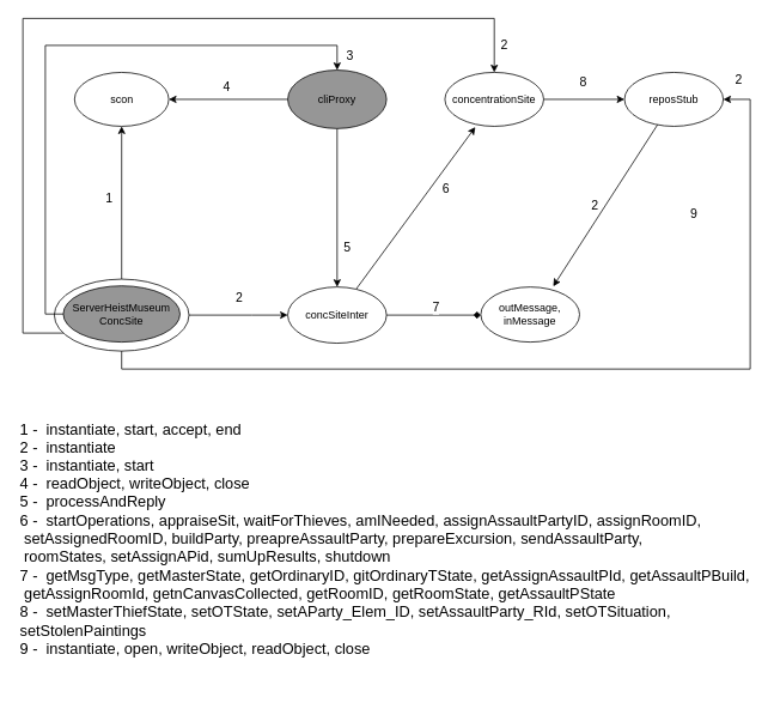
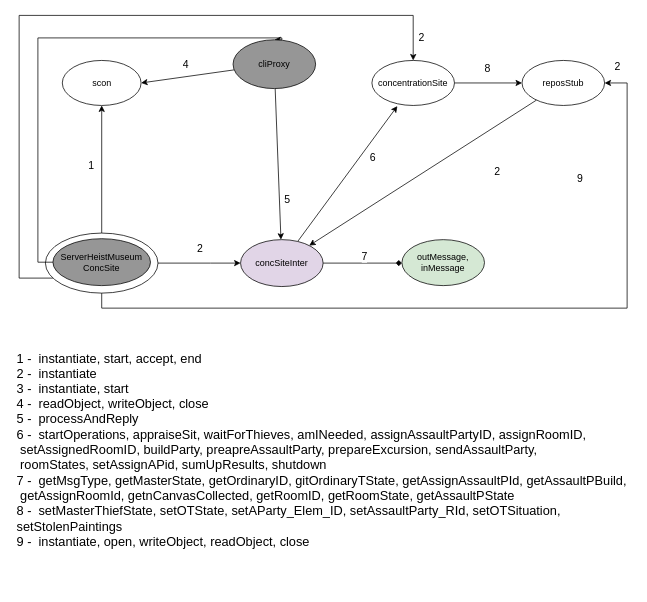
  <mxCell id="0" />
  <mxCell id="1" parent="0" />
  <mxCell id="2" style="edgeStyle=orthogonalEdgeStyle;rounded=0;orthogonalLoop=1;jettySize=auto;html=1;entryX=0.5;entryY=1;entryDx=0;entryDy=0;" edge="1" parent="1" source="8" target="12"><mxGeometry relative="1" as="geometry"><mxPoint x="135" y="190" as="targetPoint" /></mxGeometry></mxCell>
  <mxCell id="3" value="&lt;font style=&quot;font-size: 14px;&quot;&gt;1&lt;/font&gt;" style="edgeLabel;html=1;align=center;verticalAlign=middle;resizable=0;points=[];fontSize=12;" vertex="1" connectable="0" parent="2"><mxGeometry x="0.244" y="-3" relative="1" as="geometry"><mxPoint x="-18" y="15" as="offset" /></mxGeometry></mxCell>
  <mxCell id="4" style="edgeStyle=orthogonalEdgeStyle;rounded=0;orthogonalLoop=1;jettySize=auto;html=1;" edge="1" parent="1" source="8" target="17"><mxGeometry relative="1" as="geometry"><Array as="points"><mxPoint x="280" y="350" /><mxPoint x="280" y="350" /></Array></mxGeometry></mxCell>
  <mxCell id="5" value="&lt;font style=&quot;font-size: 14px;&quot;&gt;2&lt;/font&gt;" style="edgeLabel;html=1;align=center;verticalAlign=middle;resizable=0;points=[];" vertex="1" connectable="0" parent="4"><mxGeometry x="0.267" y="3" relative="1" as="geometry"><mxPoint x="-15" y="-17" as="offset" /></mxGeometry></mxCell>
  <mxCell id="6" style="rounded=0;orthogonalLoop=1;jettySize=auto;html=1;edgeStyle=orthogonalEdgeStyle;" edge="1" parent="1" source="8" target="29"><mxGeometry relative="1" as="geometry"><Array as="points"><mxPoint x="135" y="410" /><mxPoint x="835" y="410" /><mxPoint x="835" y="110" /></Array></mxGeometry></mxCell>
  <mxCell id="7" style="edgeStyle=orthogonalEdgeStyle;rounded=0;orthogonalLoop=1;jettySize=auto;html=1;" edge="1" parent="1" source="8" target="25"><mxGeometry relative="1" as="geometry"><Array as="points"><mxPoint x="25" y="370" /><mxPoint x="25" y="20" /><mxPoint x="550" y="20" /></Array></mxGeometry></mxCell>
  <mxCell id="8" value="" style="ellipse;whiteSpace=wrap;html=1;shadow=0;labelBackgroundColor=none;fillStyle=auto;fontFamily=Helvetica;fontSize=12;gradientDirection=north;" vertex="1" parent="1"><mxGeometry x="60" y="310" width="150" height="80" as="geometry" /></mxCell>
  <mxCell id="9" style="rounded=0;orthogonalLoop=1;jettySize=auto;html=1;edgeStyle=orthogonalEdgeStyle;entryX=0.5;entryY=0;entryDx=0;entryDy=0;" edge="1" parent="1" source="11" target="22"><mxGeometry relative="1" as="geometry"><Array as="points"><mxPoint x="50" y="349" /><mxPoint x="50" y="50" /><mxPoint x="375" y="50" /></Array><mxPoint x="360" y="80" as="targetPoint" /></mxGeometry></mxCell>
  <mxCell id="10" value="&lt;font style=&quot;font-size: 14px;&quot;&gt;3&lt;/font&gt;" style="edgeLabel;html=1;align=center;verticalAlign=middle;resizable=0;points=[];" vertex="1" connectable="0" parent="9"><mxGeometry x="0.212" y="4" relative="1" as="geometry"><mxPoint x="250" y="14" as="offset" /></mxGeometry></mxCell>
  <mxCell id="11" value="ServerHeistMuseum&lt;br&gt;ConcSite" style="ellipse;whiteSpace=wrap;html=1;shadow=0;labelBackgroundColor=none;fillStyle=auto;strokeColor=default;fontFamily=Helvetica;fontSize=12;fontColor=default;fillColor=#969696;gradientColor=none;gradientDirection=north;" vertex="1" parent="1"><mxGeometry x="70" y="317.5" width="130" height="62.5" as="geometry" /></mxCell>
  <mxCell id="12" value="scon" style="ellipse;whiteSpace=wrap;html=1;shadow=0;labelBackgroundColor=none;fillStyle=auto;fontFamily=Helvetica;fontSize=12;gradientDirection=north;" vertex="1" parent="1"><mxGeometry x="82.5" y="80" width="105" height="60" as="geometry" /></mxCell>
  <mxCell id="13" style="rounded=0;orthogonalLoop=1;jettySize=auto;html=1;entryX=0.308;entryY=1.014;entryDx=0;entryDy=0;entryPerimeter=0;" edge="1" parent="1" source="17" target="25"><mxGeometry relative="1" as="geometry" /></mxCell>
  <mxCell id="14" value="&lt;font style=&quot;font-size: 14px;&quot;&gt;6&lt;/font&gt;" style="edgeLabel;html=1;align=center;verticalAlign=middle;resizable=0;points=[];" vertex="1" connectable="0" parent="13"><mxGeometry x="0.15" y="-1" relative="1" as="geometry"><mxPoint x="22" y="-8" as="offset" /></mxGeometry></mxCell>
  <mxCell id="15" value="" style="edgeStyle=orthogonalEdgeStyle;rounded=0;orthogonalLoop=1;jettySize=auto;html=1;endArrow=diamond;" edge="1" parent="1" source="17" target="26"><mxGeometry relative="1" as="geometry"><Array as="points"><mxPoint x="550" y="353" /><mxPoint x="550" y="353" /></Array></mxGeometry></mxCell>
  <mxCell id="16" value="&lt;font style=&quot;font-size: 14px;&quot;&gt;7&lt;/font&gt;" style="edgeLabel;html=1;align=center;verticalAlign=middle;resizable=0;points=[];" vertex="1" connectable="0" parent="15"><mxGeometry x="-0.25" y="3" relative="1" as="geometry"><mxPoint x="15" y="-7" as="offset" /></mxGeometry></mxCell>
- <mxCell id="17" value="concSiteInter" style="ellipse;whiteSpace=wrap;html=1;shadow=0;labelBackgroundColor=none;fillStyle=auto;fontFamily=Helvetica;fontSize=12;gradientDirection=north;" vertex="1" parent="1"><mxGeometry x="320" y="318.75" width="110" height="62.5" as="geometry" /></mxCell>
+ <mxCell id="17" value="concSiteInter" style="ellipse;whiteSpace=wrap;html=1;shadow=0;labelBackgroundColor=none;fillStyle=auto;fontFamily=Helvetica;fontSize=12;gradientDirection=north;fillColor=#e1d5e7;" vertex="1" parent="1"><mxGeometry x="320" y="318.75" width="110" height="62.5" as="geometry" /></mxCell>
  <mxCell id="18" style="rounded=0;orthogonalLoop=1;jettySize=auto;html=1;entryX=1;entryY=0.5;entryDx=0;entryDy=0;" edge="1" parent="1" source="22" target="12"><mxGeometry relative="1" as="geometry"><mxPoint x="200" y="155" as="targetPoint" /></mxGeometry></mxCell>
  <mxCell id="19" value="&lt;font style=&quot;font-size: 14px;&quot;&gt;4&lt;/font&gt;" style="edgeLabel;html=1;align=center;verticalAlign=middle;resizable=0;points=[];rotation=0;" vertex="1" connectable="0" parent="18"><mxGeometry x="-0.125" relative="1" as="geometry"><mxPoint x="-11" y="-15" as="offset" /></mxGeometry></mxCell>
  <mxCell id="20" style="rounded=0;orthogonalLoop=1;jettySize=auto;html=1;" edge="1" parent="1" source="22" target="17"><mxGeometry relative="1" as="geometry" /></mxCell>
  <mxCell id="21" value="&lt;font style=&quot;font-size: 14px;&quot;&gt;5&lt;/font&gt;" style="edgeLabel;html=1;align=center;verticalAlign=middle;resizable=0;points=[];" vertex="1" connectable="0" parent="20"><mxGeometry x="0.302" y="4" relative="1" as="geometry"><mxPoint x="6" y="17" as="offset" /></mxGeometry></mxCell>
- <mxCell id="22" value="cliProxy" style="ellipse;whiteSpace=wrap;html=1;shadow=0;labelBackgroundColor=none;fillStyle=auto;strokeColor=default;fontFamily=Helvetica;fontSize=12;fontColor=default;fillColor=#969696;gradientColor=none;gradientDirection=north;" vertex="1" parent="1"><mxGeometry x="320" y="77.5" width="110" height="65" as="geometry" /></mxCell>
+ <mxCell id="22" value="cliProxy" style="ellipse;whiteSpace=wrap;html=1;shadow=0;labelBackgroundColor=none;fillStyle=auto;strokeColor=default;fontFamily=Helvetica;fontSize=12;fontColor=default;fillColor=#969696;gradientColor=none;gradientDirection=north;" vertex="1" parent="1"><mxGeometry x="310" y="52.5" width="110" height="65" as="geometry" /></mxCell>
  <mxCell id="23" style="edgeStyle=orthogonalEdgeStyle;rounded=0;orthogonalLoop=1;jettySize=auto;html=1;entryX=0;entryY=0.5;entryDx=0;entryDy=0;" edge="1" parent="1" source="25" target="29"><mxGeometry relative="1" as="geometry" /></mxCell>
  <mxCell id="24" value="&lt;font style=&quot;font-size: 14px;&quot;&gt;8&lt;/font&gt;" style="edgeLabel;html=1;align=center;verticalAlign=middle;resizable=0;points=[];" vertex="1" connectable="0" parent="23"><mxGeometry x="0.321" y="-2" relative="1" as="geometry"><mxPoint x="-16" y="-22" as="offset" /></mxGeometry></mxCell>
  <mxCell id="25" value="concentrationSite" style="ellipse;whiteSpace=wrap;html=1;shadow=0;labelBackgroundColor=none;fillStyle=auto;fontFamily=Helvetica;fontSize=12;gradientDirection=north;" vertex="1" parent="1"><mxGeometry x="495" y="80" width="110" height="60" as="geometry" /></mxCell>
- <mxCell id="26" value="outMessage, inMessage" style="ellipse;whiteSpace=wrap;html=1;shadow=0;labelBackgroundColor=none;fillStyle=auto;fontFamily=Helvetica;fontSize=12;gradientDirection=north;" vertex="1" parent="1"><mxGeometry x="535" y="318.75" width="110" height="61.25" as="geometry" /></mxCell>
+ <mxCell id="26" value="outMessage, inMessage" style="ellipse;whiteSpace=wrap;html=1;shadow=0;labelBackgroundColor=none;fillStyle=auto;fontFamily=Helvetica;fontSize=12;gradientDirection=north;fillColor=#d5e8d4;" vertex="1" parent="1"><mxGeometry x="535" y="318.75" width="110" height="61.25" as="geometry" /></mxCell>
  <mxCell id="27" value="&lt;font style=&quot;font-size: 17px;&quot;&gt;1 -&amp;nbsp; instantiate, start, accept, end&lt;br&gt;2 -&amp;nbsp; instantiate&lt;br&gt;3 -&amp;nbsp; instantiate, start&lt;br&gt;4 -&amp;nbsp; readObject, writeObject, close&lt;br&gt;5 -&amp;nbsp; processAndReply&lt;br&gt;6 -&amp;nbsp; startOperations, appraiseSit, waitForThieves, amINeeded, assignAssaultPartyID, assignRoomID,&lt;br&gt;&lt;span style=&quot;&quot;&gt; &lt;/span&gt;&lt;span style=&quot;&quot;&gt; &lt;/span&gt;&lt;span style=&quot;white-space: pre;&quot;&gt; &lt;/span&gt;setAssignedRoomID, buildParty, preapreAssaultParty, prepareExcursion, sendAssaultParty,&amp;nbsp;&lt;br&gt;&lt;span style=&quot;&quot;&gt; &lt;/span&gt;&lt;span style=&quot;&quot;&gt; &lt;/span&gt;&lt;span style=&quot;white-space: pre;&quot;&gt; &lt;/span&gt;roomStates, setAssignAPid, sumUpResults, shutdown&lt;br&gt;7 -&amp;nbsp; getMsgType, getMasterState, getOrdinaryID, gitOrdinaryTState, getAssignAssaultPId, getAssaultPBuild, &lt;br&gt;&lt;span style=&quot;&quot;&gt; &lt;/span&gt;&lt;span style=&quot;&quot;&gt; &lt;/span&gt;&lt;span style=&quot;white-space: pre;&quot;&gt; &lt;/span&gt;getAssignRoomId, getnCanvasCollected, getRoomID, getRoomState, getAssaultPState&lt;br&gt;8 -&amp;nbsp; setMasterThiefState, setOTState, setAParty_Elem_ID, setAssaultParty_RId, setOTSituation, setStolenPaintings&lt;br&gt;9 -&amp;nbsp; instantiate, open, writeObject, readObject, close&lt;br&gt;&lt;br&gt;&lt;br&gt;&lt;/font&gt;" style="text;html=1;strokeColor=none;fillColor=none;align=left;verticalAlign=middle;whiteSpace=wrap;rounded=0;" vertex="1" parent="1"><mxGeometry x="20" y="460" width="820" height="320" as="geometry" /></mxCell>
- <mxCell id="28" style="rounded=0;orthogonalLoop=1;jettySize=auto;html=1;entryX=0.733;entryY=-0.012;entryDx=0;entryDy=0;entryPerimeter=0;" edge="1" parent="1" source="29" target="26"><mxGeometry relative="1" as="geometry" /></mxCell>
+ <mxCell id="28" style="rounded=0;orthogonalLoop=1;jettySize=auto;html=1;" edge="1" parent="1" source="29" target="17"><mxGeometry relative="1" as="geometry" /></mxCell>
  <mxCell id="29" value="reposStub" style="ellipse;whiteSpace=wrap;html=1;shadow=0;labelBackgroundColor=none;fillStyle=auto;fontFamily=Helvetica;fontSize=12;gradientDirection=north;" vertex="1" parent="1"><mxGeometry x="695" y="80" width="110" height="60" as="geometry" /></mxCell>
  <mxCell id="30" value="&lt;font style=&quot;font-size: 14px;&quot;&gt;2&lt;/font&gt;" style="edgeLabel;html=1;align=center;verticalAlign=middle;resizable=0;points=[];" vertex="1" connectable="0" parent="1"><mxGeometry x="225" y="381.25" as="geometry"><mxPoint x="335" y="-333" as="offset" /></mxGeometry></mxCell>
  <mxCell id="31" value="&lt;font style=&quot;font-size: 14px;&quot;&gt;2&lt;/font&gt;" style="edgeLabel;html=1;align=center;verticalAlign=middle;resizable=0;points=[];" vertex="1" connectable="0" parent="1"><mxGeometry x="335" y="300" as="geometry"><mxPoint x="486" y="-213" as="offset" /></mxGeometry></mxCell>
  <mxCell id="32" value="&lt;font style=&quot;font-size: 14px;&quot;&gt;2&lt;/font&gt;" style="edgeLabel;html=1;align=center;verticalAlign=middle;resizable=0;points=[];" vertex="1" connectable="0" parent="1"><mxGeometry x="175" y="440" as="geometry"><mxPoint x="486" y="-213" as="offset" /></mxGeometry></mxCell>
  <mxCell id="33" value="&lt;font style=&quot;font-size: 14px;&quot;&gt;9&lt;/font&gt;" style="edgeLabel;html=1;align=center;verticalAlign=middle;resizable=0;points=[];" vertex="1" connectable="0" parent="1"><mxGeometry x="285" y="450" as="geometry"><mxPoint x="486" y="-213" as="offset" /></mxGeometry></mxCell>
